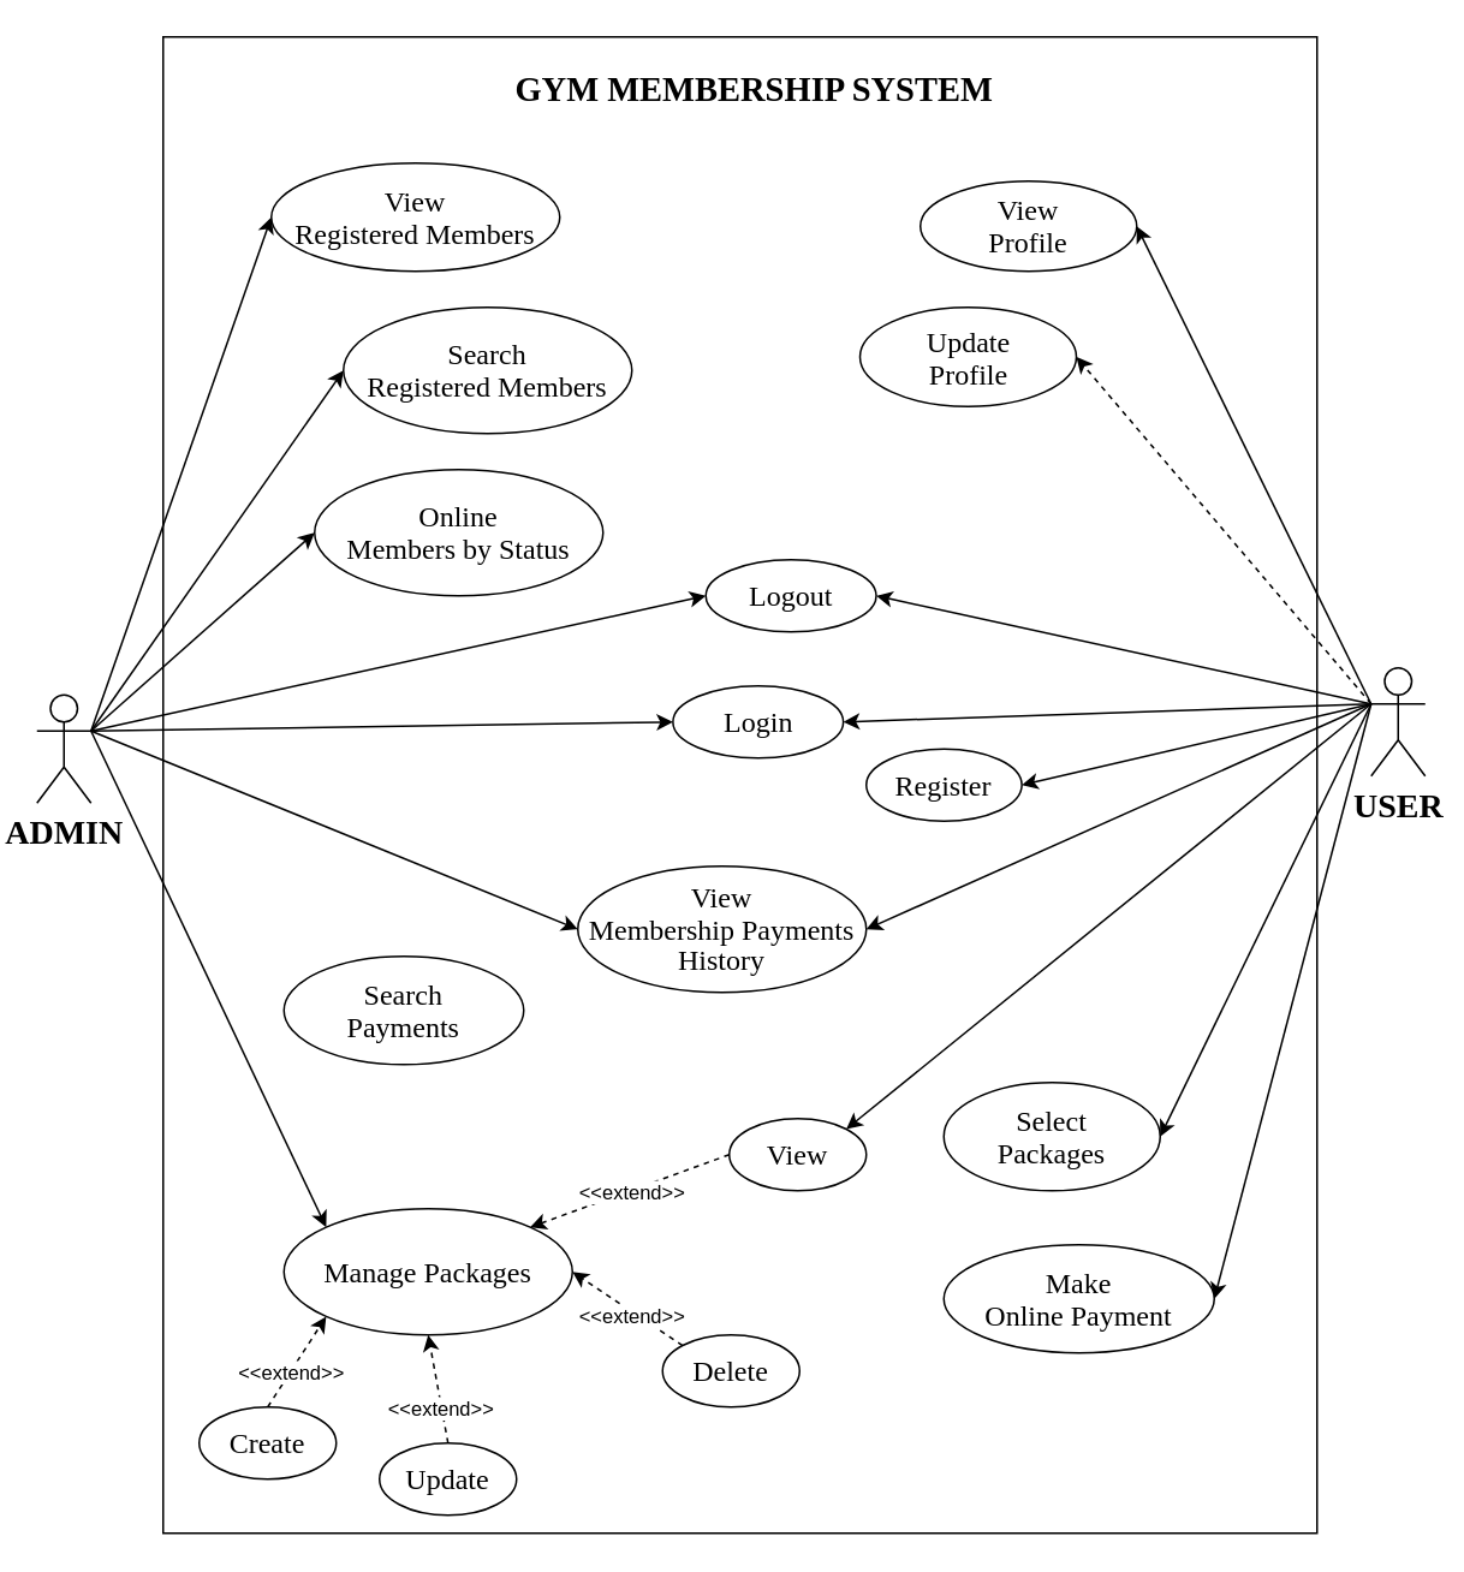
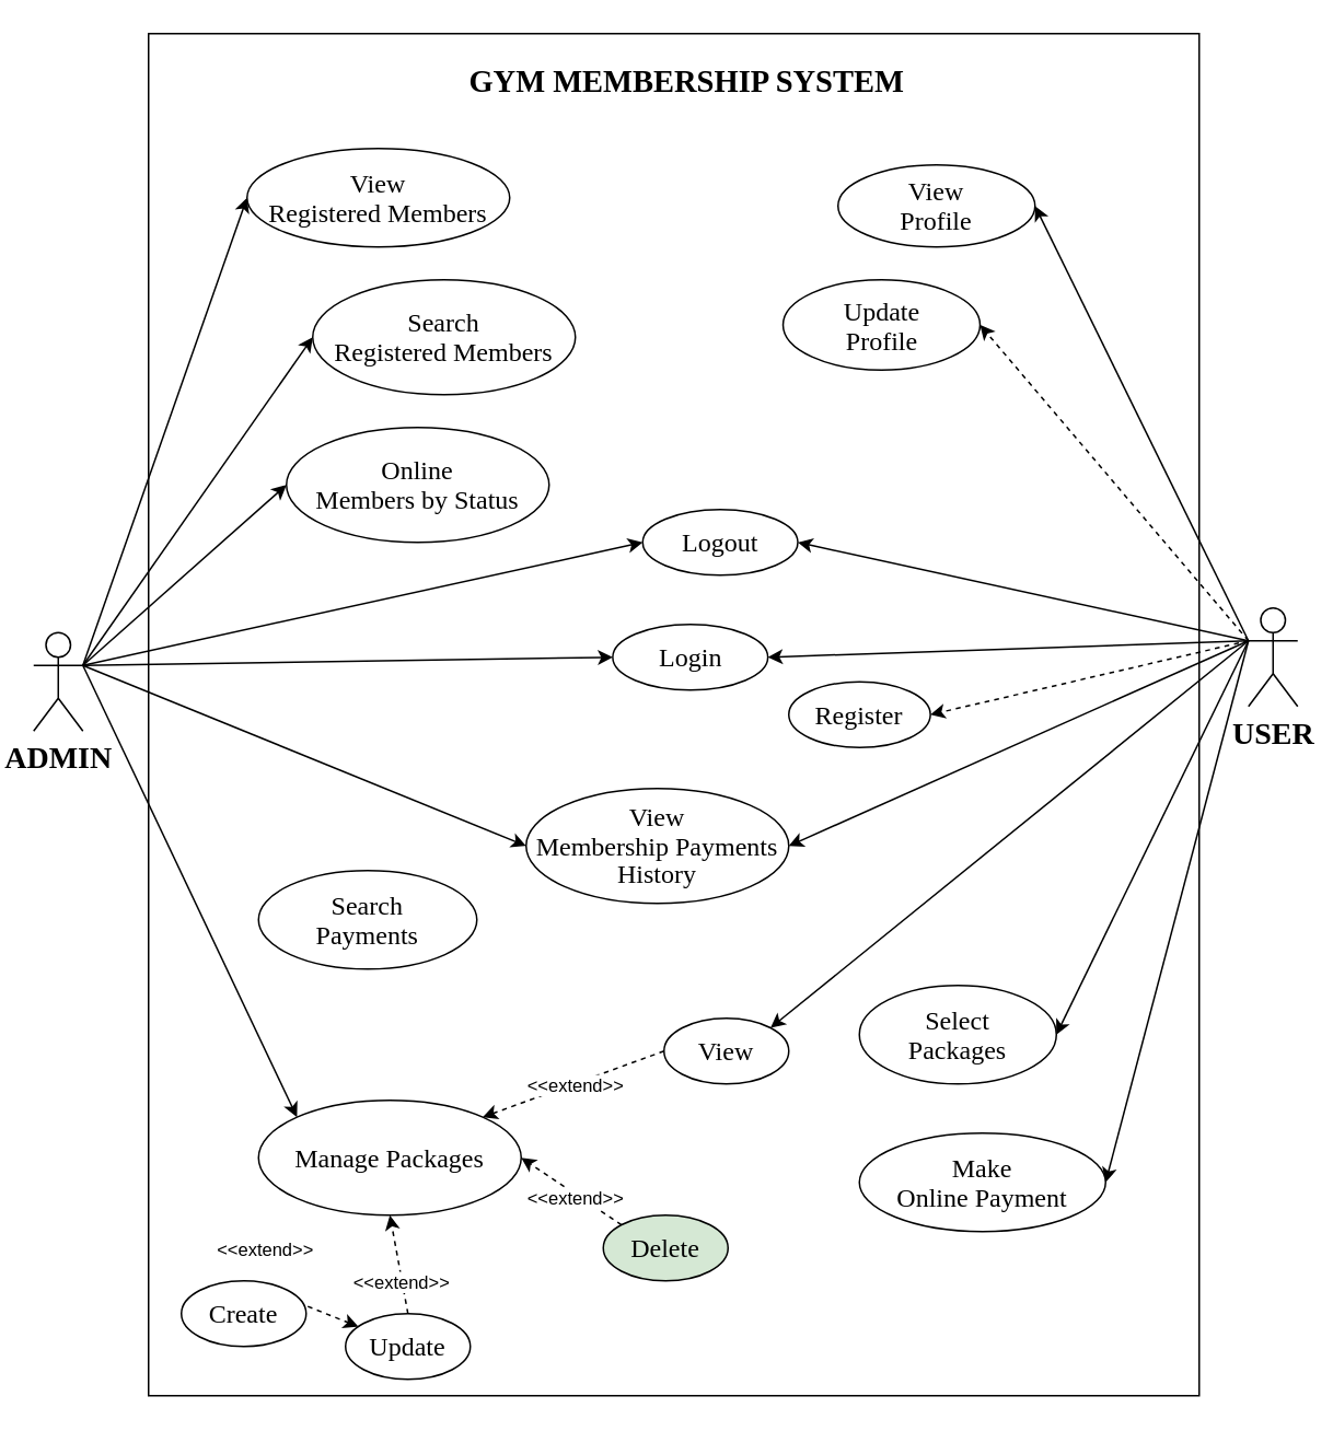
  <mxCell id="0" />
  <mxCell id="1" parent="0" />
  <mxCell id="2" value="" style="rounded=0;whiteSpace=wrap;html=1;" parent="1" vertex="1"><mxGeometry x="90" y="20" width="640" height="830" as="geometry" /></mxCell>
  <mxCell id="3" style="rounded=0;orthogonalLoop=1;jettySize=auto;html=1;exitX=1;exitY=0.333;exitDx=0;exitDy=0;exitPerimeter=0;entryX=0;entryY=0.5;entryDx=0;entryDy=0;" edge="1" parent="1" source="10" target="23"><mxGeometry relative="1" as="geometry" /></mxCell>
  <mxCell id="4" style="rounded=0;orthogonalLoop=1;jettySize=auto;html=1;exitX=1;exitY=0.333;exitDx=0;exitDy=0;exitPerimeter=0;entryX=0;entryY=0.5;entryDx=0;entryDy=0;" edge="1" parent="1" source="10" target="24"><mxGeometry relative="1" as="geometry" /></mxCell>
  <mxCell id="5" style="rounded=0;orthogonalLoop=1;jettySize=auto;html=1;exitX=1;exitY=0.333;exitDx=0;exitDy=0;exitPerimeter=0;entryX=0;entryY=0.5;entryDx=0;entryDy=0;" edge="1" parent="1" source="10" target="25"><mxGeometry relative="1" as="geometry" /></mxCell>
  <mxCell id="6" style="rounded=0;orthogonalLoop=1;jettySize=auto;html=1;exitX=1;exitY=0.333;exitDx=0;exitDy=0;exitPerimeter=0;entryX=0;entryY=0.5;entryDx=0;entryDy=0;" edge="1" parent="1" source="10" target="26"><mxGeometry relative="1" as="geometry" /></mxCell>
  <mxCell id="7" style="rounded=0;orthogonalLoop=1;jettySize=auto;html=1;entryX=0;entryY=0;entryDx=0;entryDy=0;exitX=1;exitY=0.333;exitDx=0;exitDy=0;exitPerimeter=0;" edge="1" parent="1" source="10" target="28"><mxGeometry relative="1" as="geometry" /></mxCell>
  <mxCell id="8" style="rounded=0;orthogonalLoop=1;jettySize=auto;html=1;exitX=1;exitY=0.333;exitDx=0;exitDy=0;exitPerimeter=0;entryX=0;entryY=0.5;entryDx=0;entryDy=0;" edge="1" parent="1" source="10" target="30"><mxGeometry relative="1" as="geometry" /></mxCell>
  <mxCell id="9" style="rounded=0;orthogonalLoop=1;jettySize=auto;html=1;exitX=1;exitY=0.333;exitDx=0;exitDy=0;exitPerimeter=0;entryX=0;entryY=0.5;entryDx=0;entryDy=0;" edge="1" parent="1" source="10" target="44"><mxGeometry relative="1" as="geometry" /></mxCell>
  <mxCell id="10" value="&lt;b&gt;&lt;span style=&quot;font-size: 14pt; line-height: 107%; font-family: &amp;quot;Times New Roman&amp;quot;, serif;&quot;&gt;ADMIN&lt;/span&gt;&lt;/b&gt;" style="shape=umlActor;verticalLabelPosition=bottom;verticalAlign=top;html=1;outlineConnect=0;" parent="1" vertex="1"><mxGeometry x="20" y="385" width="30" height="60" as="geometry" /></mxCell>
  <mxCell id="11" style="rounded=0;orthogonalLoop=1;jettySize=auto;html=1;exitX=0;exitY=0.333;exitDx=0;exitDy=0;exitPerimeter=0;entryX=1;entryY=0.5;entryDx=0;entryDy=0;" edge="1" parent="1" source="20" target="29"><mxGeometry relative="1" as="geometry" /></mxCell>
  <mxCell id="12" style="rounded=0;orthogonalLoop=1;jettySize=auto;html=1;exitX=0;exitY=0.333;exitDx=0;exitDy=0;exitPerimeter=0;entryX=1;entryY=0.5;entryDx=0;entryDy=0;dashed=1;" edge="1" parent="1" source="20" target="31"><mxGeometry relative="1" as="geometry" /></mxCell>
  <mxCell id="13" style="rounded=0;orthogonalLoop=1;jettySize=auto;html=1;exitX=0;exitY=0.333;exitDx=0;exitDy=0;exitPerimeter=0;entryX=1;entryY=0;entryDx=0;entryDy=0;" edge="1" parent="1" source="20" target="40"><mxGeometry relative="1" as="geometry"><mxPoint x="620" y="555" as="targetPoint" /></mxGeometry></mxCell>
  <mxCell id="14" style="rounded=0;orthogonalLoop=1;jettySize=auto;html=1;exitX=0;exitY=0.333;exitDx=0;exitDy=0;exitPerimeter=0;entryX=1;entryY=0.5;entryDx=0;entryDy=0;" edge="1" parent="1" source="20" target="32"><mxGeometry relative="1" as="geometry" /></mxCell>
  <mxCell id="15" style="rounded=0;orthogonalLoop=1;jettySize=auto;html=1;exitX=0;exitY=0.333;exitDx=0;exitDy=0;exitPerimeter=0;entryX=1;entryY=0.5;entryDx=0;entryDy=0;" edge="1" parent="1" source="20" target="33"><mxGeometry relative="1" as="geometry" /></mxCell>
  <mxCell id="16" style="rounded=0;orthogonalLoop=1;jettySize=auto;html=1;exitX=0;exitY=0.333;exitDx=0;exitDy=0;exitPerimeter=0;entryX=1;entryY=0.5;entryDx=0;entryDy=0;" edge="1" parent="1" source="20" target="26"><mxGeometry relative="1" as="geometry" /></mxCell>
  <mxCell id="17" style="rounded=0;orthogonalLoop=1;jettySize=auto;html=1;exitX=0;exitY=0.333;exitDx=0;exitDy=0;exitPerimeter=0;entryX=1;entryY=0.5;entryDx=0;entryDy=0;" edge="1" parent="1" source="20" target="30"><mxGeometry relative="1" as="geometry" /></mxCell>
- <mxCell id="18" style="rounded=0;orthogonalLoop=1;jettySize=auto;html=1;exitX=0;exitY=0.333;exitDx=0;exitDy=0;exitPerimeter=0;entryX=1;entryY=0.5;entryDx=0;entryDy=0;" edge="1" parent="1" source="20" target="22"><mxGeometry relative="1" as="geometry" /></mxCell>
+ <mxCell id="18" style="rounded=0;orthogonalLoop=1;jettySize=auto;html=1;exitX=0;exitY=0.333;exitDx=0;exitDy=0;exitPerimeter=0;entryX=1;entryY=0.5;entryDx=0;entryDy=0;dashed=1;" edge="1" parent="1" source="20" target="22"><mxGeometry relative="1" as="geometry" /></mxCell>
  <mxCell id="19" style="rounded=0;orthogonalLoop=1;jettySize=auto;html=1;exitX=0;exitY=0.333;exitDx=0;exitDy=0;exitPerimeter=0;entryX=1;entryY=0.5;entryDx=0;entryDy=0;" edge="1" parent="1" source="20" target="44"><mxGeometry relative="1" as="geometry" /></mxCell>
  <mxCell id="20" value="&lt;b&gt;&lt;span style=&quot;font-size: 14pt; line-height: 107%; font-family: &amp;quot;Times New Roman&amp;quot;, serif;&quot;&gt;USER&lt;/span&gt;&lt;/b&gt;" style="shape=umlActor;verticalLabelPosition=bottom;verticalAlign=top;html=1;outlineConnect=0;" parent="1" vertex="1"><mxGeometry x="760" y="370" width="30" height="60" as="geometry" /></mxCell>
  <mxCell id="21" value="&lt;p class=&quot;MsoNormal&quot; align=&quot;center&quot; style=&quot;margin-bottom: 0cm; line-height: 150%;&quot;&gt;&lt;b&gt;&lt;span style=&quot;line-height: 150%; font-family: &amp;quot;Times New Roman&amp;quot;, serif;&quot;&gt;GYM MEMBERSHIP SYSTEM&amp;nbsp;&lt;/span&gt;&lt;/b&gt;&lt;/p&gt;" style="text;html=1;align=center;verticalAlign=middle;whiteSpace=wrap;rounded=0;fontStyle=1;fontSize=19;" parent="1" vertex="1"><mxGeometry x="243.5" y="20" width="353" height="40" as="geometry" /></mxCell>
  <mxCell id="22" value="&lt;span style=&quot;font-size: 12pt; line-height: 107%; font-family: &amp;quot;Times New Roman&amp;quot;, serif;&quot;&gt;Register&lt;/span&gt;" style="ellipse;whiteSpace=wrap;html=1;" parent="1" vertex="1"><mxGeometry x="480" y="415" width="86.25" height="40" as="geometry" /></mxCell>
  <mxCell id="23" value="&lt;span style=&quot;font-size: 12pt; line-height: 107%; font-family: &amp;quot;Times New Roman&amp;quot;, serif;&quot;&gt;View&lt;br/&gt;Registered Members&lt;/span&gt;" style="ellipse;whiteSpace=wrap;html=1;" vertex="1" parent="1"><mxGeometry x="150" y="90" width="160" height="60" as="geometry" /></mxCell>
  <mxCell id="24" value="&lt;span style=&quot;font-size: 12pt; line-height: 107%; font-family: &amp;quot;Times New Roman&amp;quot;, serif;&quot;&gt;Search&lt;br/&gt;Registered Members&lt;/span&gt;" style="ellipse;whiteSpace=wrap;html=1;" vertex="1" parent="1"><mxGeometry x="190" y="170" width="160" height="70" as="geometry" /></mxCell>
  <mxCell id="25" value="&lt;span style=&quot;font-size: 12pt; line-height: 107%; font-family: &amp;quot;Times New Roman&amp;quot;, serif;&quot;&gt;Online&lt;br/&gt;Members by Status&lt;/span&gt;" style="ellipse;whiteSpace=wrap;html=1;" vertex="1" parent="1"><mxGeometry x="174" y="260" width="160" height="70" as="geometry" /></mxCell>
  <mxCell id="26" value="&lt;span style=&quot;font-size: 12pt; line-height: 107%; font-family: &amp;quot;Times New Roman&amp;quot;, serif;&quot;&gt;View&lt;br&gt;Membership Payments History&lt;/span&gt;" style="ellipse;whiteSpace=wrap;html=1;" vertex="1" parent="1"><mxGeometry x="320" y="480" width="160" height="70" as="geometry" /></mxCell>
  <mxCell id="27" value="&lt;span style=&quot;font-size: 12pt; line-height: 107%; font-family: &amp;quot;Times New Roman&amp;quot;, serif;&quot;&gt;Search&lt;br/&gt;Payments&lt;/span&gt;" style="ellipse;whiteSpace=wrap;html=1;" vertex="1" parent="1"><mxGeometry x="157" y="530" width="133" height="60" as="geometry" /></mxCell>
  <mxCell id="28" value="&lt;font face=&quot;Times New Roman, serif&quot;&gt;&lt;span style=&quot;font-size: 16px;&quot;&gt;Manage Packages&lt;/span&gt;&lt;/font&gt;" style="ellipse;whiteSpace=wrap;html=1;" vertex="1" parent="1"><mxGeometry x="157" y="670" width="160" height="70" as="geometry" /></mxCell>
  <mxCell id="29" value="&lt;span style=&quot;font-size: 12pt; line-height: 107%; font-family: &amp;quot;Times New Roman&amp;quot;, serif;&quot;&gt;View&lt;br/&gt;Profile&lt;/span&gt;" style="ellipse;whiteSpace=wrap;html=1;" vertex="1" parent="1"><mxGeometry x="510" y="100" width="120" height="50" as="geometry" /></mxCell>
  <mxCell id="30" value="&lt;span style=&quot;font-size: 12pt; line-height: 107%; font-family: &amp;quot;Times New Roman&amp;quot;, serif;&quot;&gt;Login&lt;/span&gt;" style="ellipse;whiteSpace=wrap;html=1;" vertex="1" parent="1"><mxGeometry x="372.75" y="380" width="94.5" height="40" as="geometry" /></mxCell>
  <mxCell id="31" value="&lt;span style=&quot;font-size: 12pt; line-height: 107%; font-family: &amp;quot;Times New Roman&amp;quot;, serif;&quot;&gt;Update&lt;br/&gt;Profile&lt;/span&gt;" style="ellipse;whiteSpace=wrap;html=1;" vertex="1" parent="1"><mxGeometry x="476.5" y="170" width="120" height="55" as="geometry" /></mxCell>
  <mxCell id="32" value="&lt;span style=&quot;font-size: 12pt; line-height: 107%; font-family: &amp;quot;Times New Roman&amp;quot;, serif;&quot;&gt;Select&lt;br/&gt;Packages&lt;/span&gt;" style="ellipse;whiteSpace=wrap;html=1;" vertex="1" parent="1"><mxGeometry x="523" y="600" width="120" height="60" as="geometry" /></mxCell>
  <mxCell id="33" value="&lt;span style=&quot;font-size: 12pt; line-height: 107%; font-family: &amp;quot;Times New Roman&amp;quot;, serif;&quot;&gt;Make&lt;br/&gt;Online Payment&lt;/span&gt;" style="ellipse;whiteSpace=wrap;html=1;" vertex="1" parent="1"><mxGeometry x="523" y="690" width="150" height="60" as="geometry" /></mxCell>
- <mxCell id="34" style="rounded=0;orthogonalLoop=1;jettySize=auto;html=1;exitX=0.5;exitY=0;exitDx=0;exitDy=0;entryX=0;entryY=1;entryDx=0;entryDy=0;dashed=1;" edge="1" parent="1" source="35" target="28"><mxGeometry relative="1" as="geometry" /></mxCell>
+ <mxCell id="34" style="rounded=0;orthogonalLoop=1;jettySize=auto;html=1;exitX=0.5;exitY=0;exitDx=0;exitDy=0;dashed=1;" edge="1" parent="1" source="35" target="37"><mxGeometry relative="1" as="geometry" /></mxCell>
  <mxCell id="35" value="&lt;span style=&quot;font-size: 12pt; line-height: 107%; font-family: &amp;quot;Times New Roman&amp;quot;, serif;&quot;&gt;Create&lt;/span&gt;" style="ellipse;whiteSpace=wrap;html=1;" vertex="1" parent="1"><mxGeometry x="110" y="780" width="76" height="40" as="geometry" /></mxCell>
  <mxCell id="36" style="rounded=0;orthogonalLoop=1;jettySize=auto;html=1;exitX=0.5;exitY=0;exitDx=0;exitDy=0;entryX=0.5;entryY=1;entryDx=0;entryDy=0;dashed=1;" edge="1" parent="1" source="37" target="28"><mxGeometry relative="1" as="geometry" /></mxCell>
  <mxCell id="37" value="&lt;font face=&quot;Times New Roman, serif&quot;&gt;&lt;span style=&quot;font-size: 16px;&quot;&gt;Update&lt;/span&gt;&lt;/font&gt;" style="ellipse;whiteSpace=wrap;html=1;" vertex="1" parent="1"><mxGeometry x="210" y="800" width="76" height="40" as="geometry" /></mxCell>
  <mxCell id="38" style="rounded=0;orthogonalLoop=1;jettySize=auto;html=1;exitX=0;exitY=0.5;exitDx=0;exitDy=0;entryX=1;entryY=0;entryDx=0;entryDy=0;dashed=1;" edge="1" parent="1" source="40" target="28"><mxGeometry relative="1" as="geometry"><Array as="points" /></mxGeometry></mxCell>
  <mxCell id="39" value="&amp;lt;&amp;lt;extend&amp;gt;&amp;gt;" style="edgeLabel;html=1;align=center;verticalAlign=middle;resizable=0;points=[];" vertex="1" connectable="0" parent="38"><mxGeometry x="-0.149" y="-1" relative="1" as="geometry"><mxPoint x="-7" y="4" as="offset" /></mxGeometry></mxCell>
  <mxCell id="40" value="&lt;font face=&quot;Times New Roman, serif&quot;&gt;&lt;span style=&quot;font-size: 16px;&quot;&gt;View&lt;/span&gt;&lt;/font&gt;" style="ellipse;whiteSpace=wrap;html=1;" vertex="1" parent="1"><mxGeometry x="404" y="620" width="76" height="40" as="geometry" /></mxCell>
  <mxCell id="41" style="rounded=0;orthogonalLoop=1;jettySize=auto;html=1;exitX=0;exitY=0;exitDx=0;exitDy=0;entryX=1;entryY=0.5;entryDx=0;entryDy=0;dashed=1;" edge="1" parent="1" source="43" target="28"><mxGeometry relative="1" as="geometry" /></mxCell>
  <mxCell id="42" value="&amp;lt;&amp;lt;extend&amp;gt;&amp;gt;" style="edgeLabel;html=1;align=center;verticalAlign=middle;resizable=0;points=[];" vertex="1" connectable="0" parent="41"><mxGeometry x="-0.018" y="1" relative="1" as="geometry"><mxPoint x="2" y="3" as="offset" /></mxGeometry></mxCell>
- <mxCell id="43" value="&lt;font face=&quot;Times New Roman, serif&quot;&gt;&lt;span style=&quot;font-size: 16px;&quot;&gt;Delete&lt;/span&gt;&lt;/font&gt;" style="ellipse;whiteSpace=wrap;html=1;" vertex="1" parent="1"><mxGeometry x="367" y="740" width="76" height="40" as="geometry" /></mxCell>
+ <mxCell id="43" value="&lt;font face=&quot;Times New Roman, serif&quot;&gt;&lt;span style=&quot;font-size: 16px;&quot;&gt;Delete&lt;/span&gt;&lt;/font&gt;" style="ellipse;whiteSpace=wrap;html=1;fillColor=#d5e8d4;" vertex="1" parent="1"><mxGeometry x="367" y="740" width="76" height="40" as="geometry" /></mxCell>
  <mxCell id="44" value="&lt;span style=&quot;font-size: 12pt; line-height: 107%; font-family: &amp;quot;Times New Roman&amp;quot;, serif;&quot;&gt;Logout&lt;/span&gt;" style="ellipse;whiteSpace=wrap;html=1;" vertex="1" parent="1"><mxGeometry x="391" y="310" width="94.5" height="40" as="geometry" /></mxCell>
  <mxCell id="45" value="&amp;lt;&amp;lt;extend&amp;gt;&amp;gt;" style="edgeLabel;html=1;align=center;verticalAlign=middle;resizable=0;points=[];" vertex="1" connectable="0" parent="1"><mxGeometry x="243.498" y="780.002" as="geometry" /></mxCell>
  <mxCell id="46" value="&amp;lt;&amp;lt;extend&amp;gt;&amp;gt;" style="edgeLabel;html=1;align=center;verticalAlign=middle;resizable=0;points=[];" vertex="1" connectable="0" parent="1"><mxGeometry x="160.998" y="760.002" as="geometry" /></mxCell>
